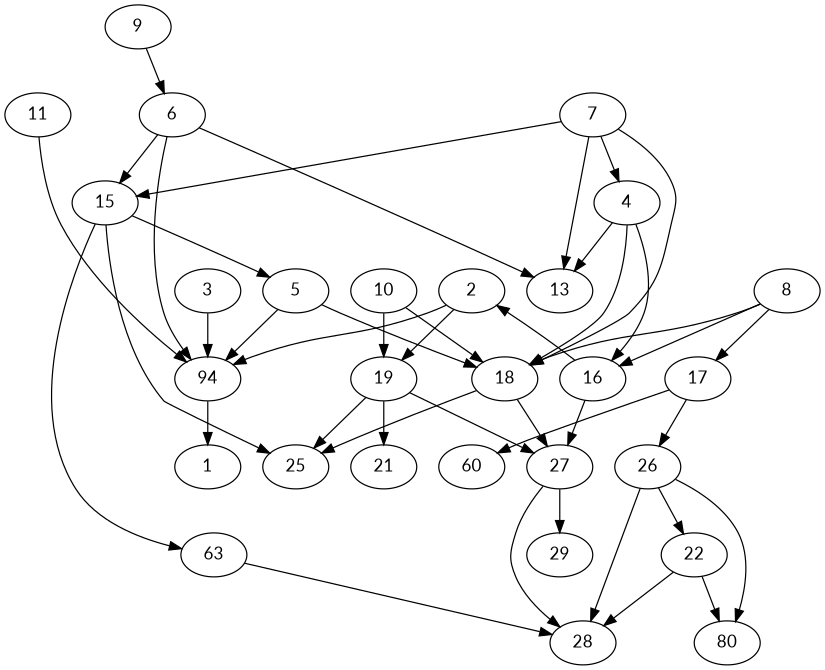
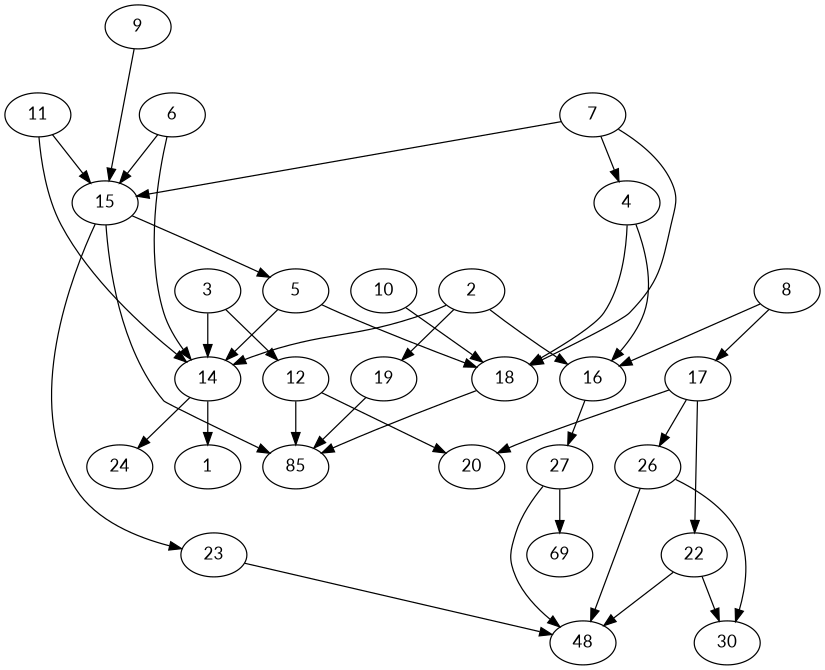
  digraph {
    fontname=Lato
    node [alpha=0.09 fontname=Lato]
    edge [fontname=Lato]
    1 [alpha=0.16 expect_size=12646400]
-   14 [expect_size=32407552 label=94]
+   14 [expect_size=32407552]
+   24 [alpha=0.06 expect_size=37322752]
    2 [alpha=0.04 expect_size=7316480]
    16 [expect_size=23634944]
    19 [alpha=0.15 expect_size=5405696]
    27 [alpha=0.20 expect_size=38249472]
-   25 [alpha=0.03 expect_size=11580416]
-   21 [alpha=0.17 expect_size=22844416]
-   28 [alpha=0.13 expect_size=49898496]
-   29 [alpha=0.00 expect_size=48332800]
+   25 [alpha=0.03 expect_size=11580416 label=85]
+   28 [alpha=0.13 expect_size=49898496 label=48]
+   29 [alpha=0.00 expect_size=48332800 label=69]
    3 [alpha=0.08 expect_size=50667520]
-   20 [alpha=0.15 expect_size=33619968 label=60]
+   12 [expect_size=50123776]
+   20 [alpha=0.15 expect_size=33619968]
    4 [alpha=0.18 expect_size=48558080]
-   13 [alpha=0.12 expect_size=12923904]
    18 [alpha=0.19 expect_size=7420928]
    5 [alpha=0.18 expect_size=42522624]
    15 [alpha=0.02 expect_size=27604992]
-   23 [alpha=0.04 expect_size=8599552 label=63]
+   23 [alpha=0.04 expect_size=8599552]
    6 [alpha=0.03 expect_size=19097600]
    7 [alpha=0.10 expect_size=30632960]
    8 [alpha=0.19 expect_size=52081664]
    17 [alpha=0.05 expect_size=29991936]
    22 [alpha=0.01 expect_size=35264512]
    26 [alpha=0.06 expect_size=17317888]
-   30 [alpha=0.16 expect_size=35996672 label=80]
+   30 [alpha=0.16 expect_size=35996672]
    9 [alpha=0.12 expect_size=35757056]
    10 [alpha=0.15 expect_size=27165696]
    11 [alpha=0.05 expect_size=12401664]
    14 -> 1
+   14 -> 24
    2 -> 14
-   16 -> 2
+   2 -> 16
    2 -> 19
    16 -> 27
-   19 -> 27
    19 -> 25
-   19 -> 21
    27 -> 28
    27 -> 29
    3 -> 14
+   3 -> 12
+   12 -> 25
+   12 -> 20
    4 -> 16
-   4 -> 13
    4 -> 18
-   18 -> 27
    18 -> 25
    5 -> 14
    5 -> 18
    15 -> 25
    15 -> 5
    15 -> 23
    23 -> 28
    6 -> 14
-   6 -> 13
    6 -> 15
    7 -> 4
-   7 -> 13
    7 -> 18
    7 -> 15
    8 -> 16
-   8 -> 18
    8 -> 17
    17 -> 20
-   26 -> 22
+   17 -> 22
    17 -> 26
    22 -> 28
    22 -> 30
    26 -> 28
    26 -> 30
-   9 -> 6
-   10 -> 19
+   9 -> 15
    10 -> 18
    11 -> 14
+   11 -> 15
  }
